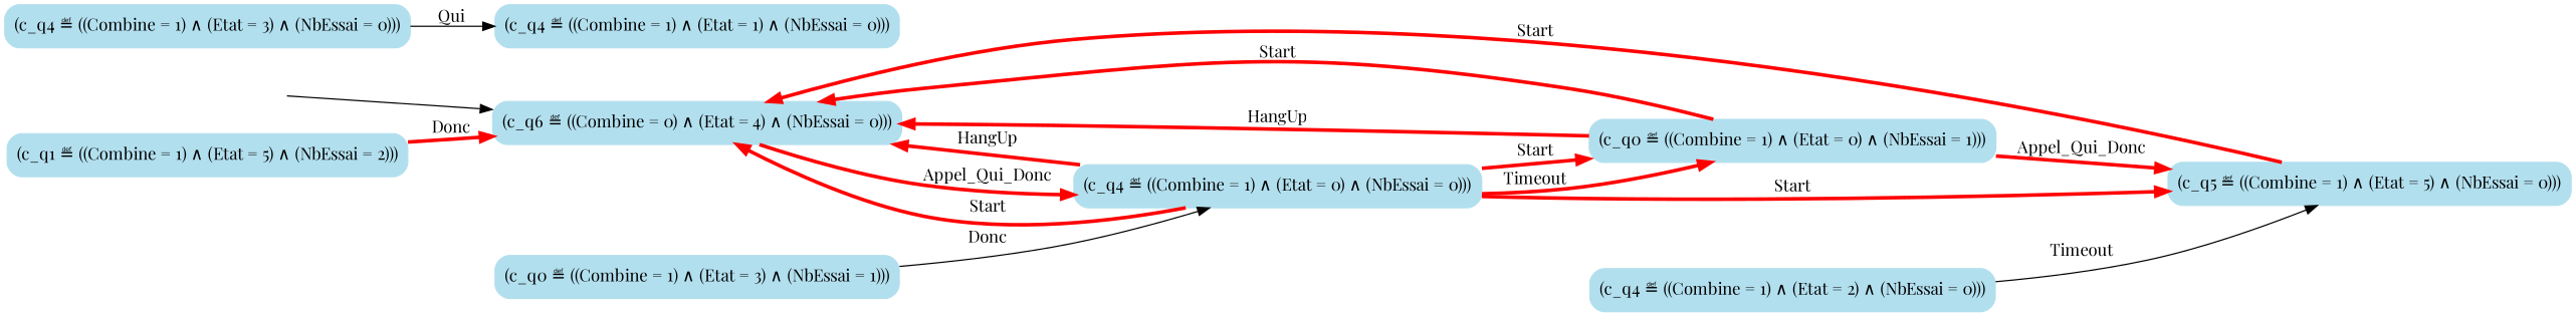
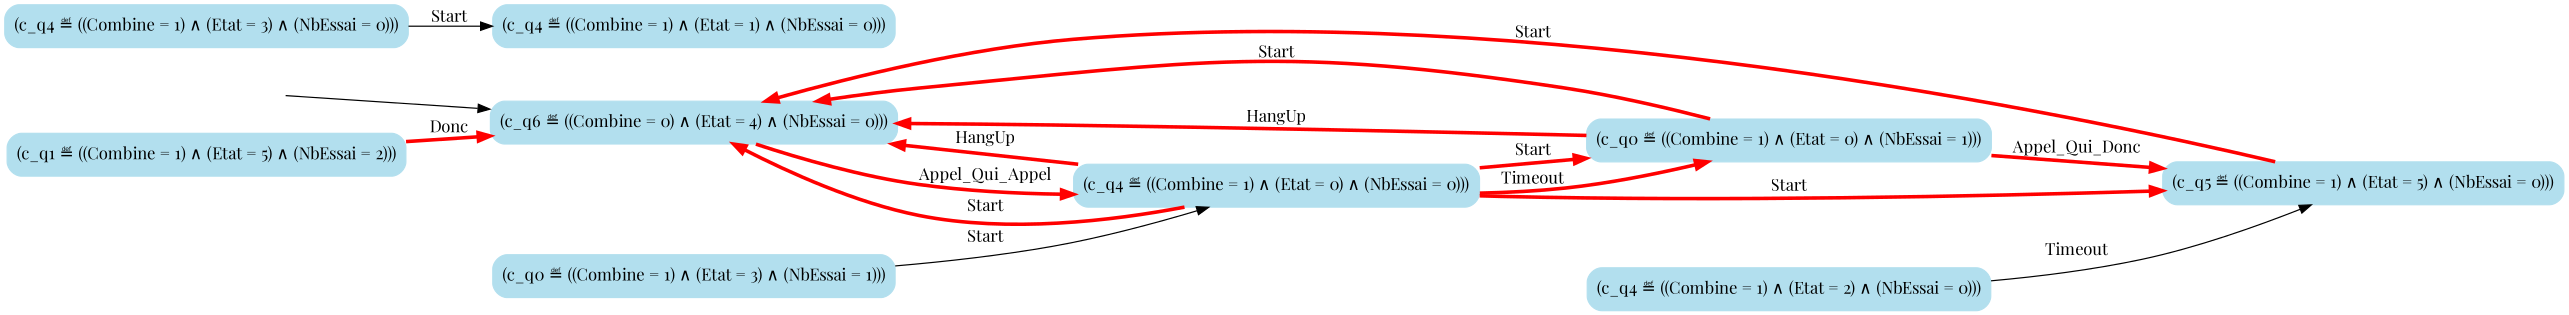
  digraph {
    fontname="Playfair Display"
    rankdir=LR
    node [fontname="Playfair Display" style="rounded, filled" color=lightblue2 shape=box]
    edge [fontname="Playfair Display" color=red penwidth=3]
    start_c_q6_37 [style=invisible color="" shape=""]
    n2 [label="(c_q6 ≝ ((Combine = 0) ∧ (Etat = 4) ∧ (NbEssai = 0)))"]
    n3 [label="(c_q4 ≝ ((Combine = 1) ∧ (Etat = 0) ∧ (NbEssai = 0)))"]
    n4 [label="(c_q1 ≝ ((Combine = 1) ∧ (Etat = 5) ∧ (NbEssai = 2)))"]
    n5 [label="(c_q4 ≝ ((Combine = 1) ∧ (Etat = 1) ∧ (NbEssai = 0)))"]
    n6 [label="(c_q5 ≝ ((Combine = 1) ∧ (Etat = 5) ∧ (NbEssai = 0)))"]
    n7 [label="(c_q0 ≝ ((Combine = 1) ∧ (Etat = 0) ∧ (NbEssai = 1)))"]
    n8 [label="(c_q4 ≝ ((Combine = 1) ∧ (Etat = 2) ∧ (NbEssai = 0)))"]
    n9 [label="(c_q4 ≝ ((Combine = 1) ∧ (Etat = 3) ∧ (NbEssai = 0)))"]
    n10 [label="(c_q0 ≝ ((Combine = 1) ∧ (Etat = 3) ∧ (NbEssai = 1)))"]
    start_c_q6_37 -> n2 [color="" penwidth=""]
-   n2 -> n3 [label=Appel_Qui_Donc]
+   n2 -> n3 [label=Appel_Qui_Appel]
    n3 -> n2 [label=Start]
    n3 -> n2 [label=HangUp]
    n3 -> n6 [label=Start]
    n3 -> n7 [label=Start]
    n3 -> n7 [label=Timeout]
    n4 -> n2 [label=Donc]
    n6 -> n2 [label=Start]
    n7 -> n2 [label=Start]
    n7 -> n2 [label=HangUp]
    n7 -> n6 [label=Appel_Qui_Donc]
    n8 -> n6 [label=Timeout color="" penwidth=""]
-   n9 -> n5 [label=Qui color="" penwidth=""]
-   n10 -> n3 [label=Donc color="" penwidth=""]
+   n9 -> n5 [label=Start color="" penwidth=""]
+   n10 -> n3 [label=Start color="" penwidth=""]
  }
